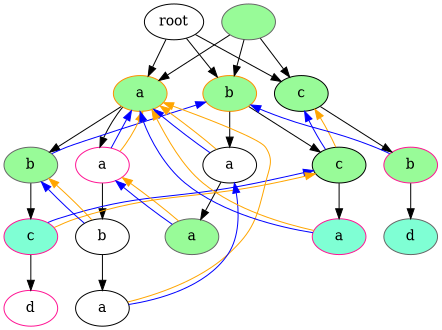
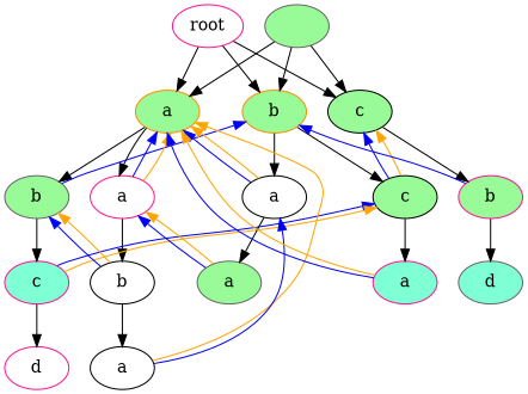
  digraph {
    node [color=black style=filled fillcolor=palegreen]
    n1 [color=darkorange label=a]
-   root [fillcolor=white]
+   root [fillcolor=white color=deeppink]
    n3 [label=b color=darkorange]
    n4 [label=c]
    n5 [color=gray40 label=b]
    n6 [color=deeppink label=a fillcolor=white]
    "" [color=gray40]
    n8 [label=c fillcolor=aquamarine color=deeppink]
    n9 [label=b fillcolor=white]
    n10 [label=a fillcolor=white]
    n11 [label=a fillcolor=white]
    n12 [label=c]
    n13 [color=deeppink label=a fillcolor=aquamarine]
    n14 [color=gray40 label=a]
    n15 [color=deeppink label=d fillcolor=white]
    n16 [color=deeppink label=b]
    n17 [color=gray40 label=d fillcolor=aquamarine]
    n1 -> n5
    n1 -> n6
    root -> n1
    root -> n3
    root -> n4
    n3 -> n11
    n3 -> n12
    n4 -> n16
    n5 -> n3 [color=blue constraint=false]
    n5 -> n8
    n6 -> n1 [color=blue constraint=false]
    n6 -> n1 [color=orange constraint=false]
    n6 -> n9
    "" -> n1
    "" -> n3
    "" -> n4
    n8 -> n12 [color=blue constraint=false]
    n8 -> n12 [color=orange constraint=false]
    n8 -> n15
    n9 -> n5 [color=blue constraint=false]
    n9 -> n5 [color=orange constraint=false]
    n9 -> n10
    n10 -> n1 [color=orange constraint=false]
    n10 -> n11 [color=blue constraint=false]
    n11 -> n1 [color=blue constraint=false]
    n11 -> n1 [color=orange constraint=false]
    n11 -> n14
    n12 -> n4 [color=blue constraint=false]
    n12 -> n4 [color=orange constraint=false]
    n12 -> n13
    n13 -> n1 [color=blue constraint=false]
    n13 -> n1 [color=orange constraint=false]
    n14 -> n6 [color=blue constraint=false]
    n14 -> n6 [color=orange constraint=false]
    n16 -> n3 [color=blue constraint=false]
    n16 -> n17
  }
